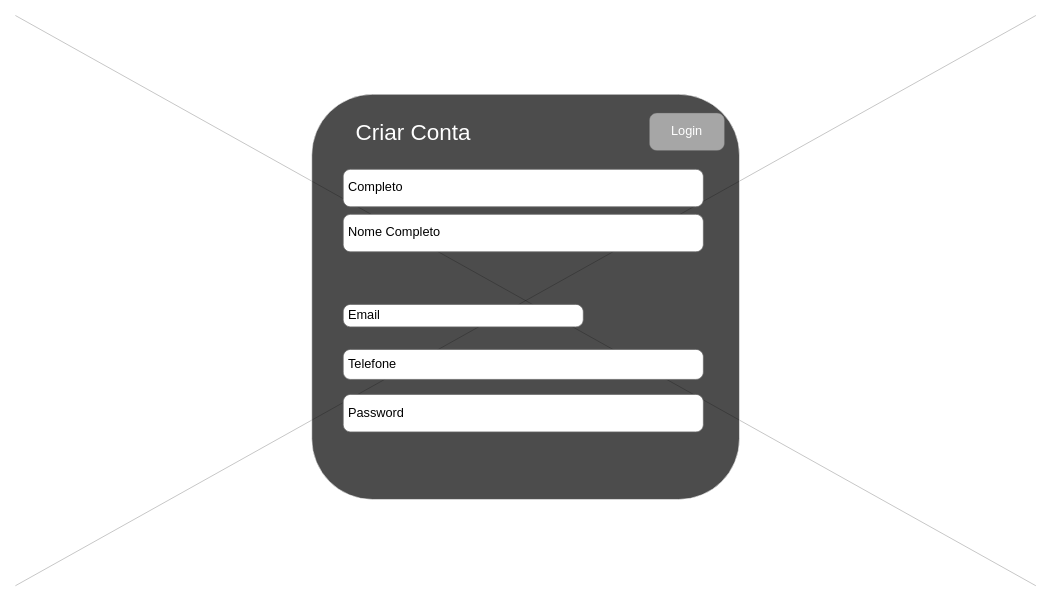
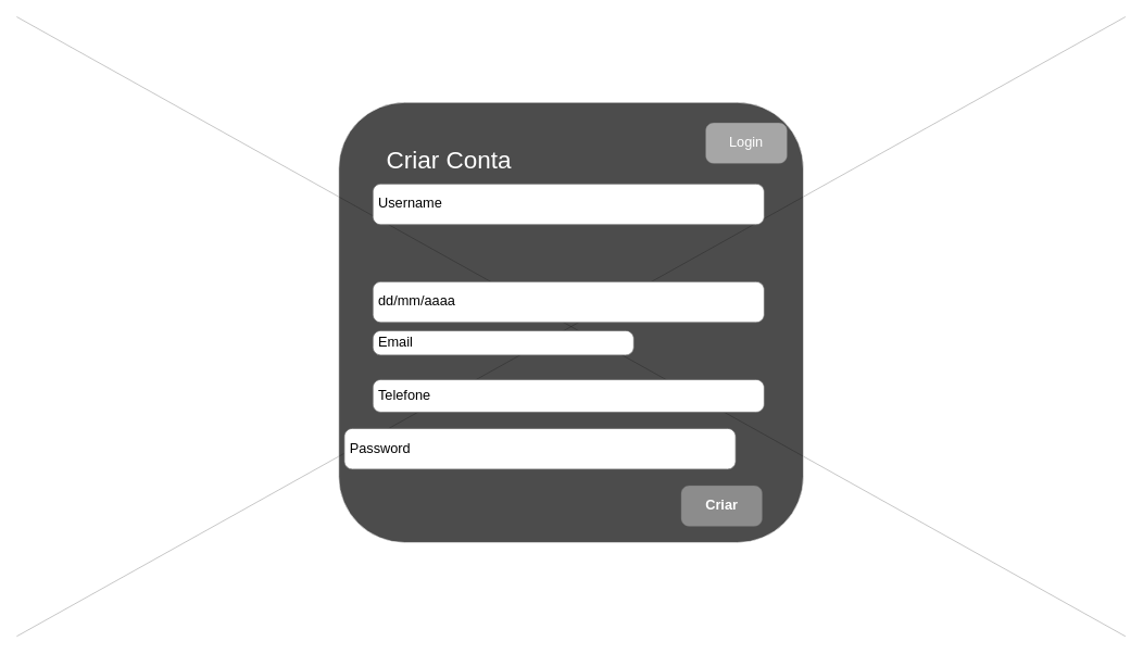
  <mxCell id="0" />
  <mxCell id="1" parent="0" />
  <mxCell id="2" value="" style="rounded=0;whiteSpace=wrap;html=1;fontColor=#000000;gradientColor=none;align=left;strokeColor=#FFFFFF;opacity=50;" parent="1" vertex="1"><mxGeometry x="20" y="20" width="1360" height="760" as="geometry" /></mxCell>
  <mxCell id="3" style="edgeStyle=none;rounded=0;orthogonalLoop=1;jettySize=auto;html=1;exitX=0;exitY=1;exitDx=0;exitDy=0;entryX=1;entryY=0;entryDx=0;entryDy=0;fontColor=#000000;endArrow=none;endFill=0;opacity=30;" parent="1" source="2" target="2" edge="1"><mxGeometry relative="1" as="geometry" /></mxCell>
  <mxCell id="4" style="rounded=0;orthogonalLoop=1;jettySize=auto;html=1;exitX=0;exitY=0;exitDx=0;exitDy=0;entryX=1;entryY=1;entryDx=0;entryDy=0;fontColor=#000000;endArrow=none;endFill=0;opacity=30;" parent="1" source="2" target="2" edge="1"><mxGeometry relative="1" as="geometry" /></mxCell>
  <mxCell id="5" value="" style="rounded=1;whiteSpace=wrap;html=1;strokeColor=#FFFFFF;gradientColor=none;fillColor=#000000;opacity=70;" parent="1" vertex="1"><mxGeometry x="415" y="125" width="570" height="540" as="geometry" /></mxCell>
- <mxCell id="6" value="&lt;font color=&quot;#ffffff&quot;&gt;&lt;span style=&quot;font-size: 30px&quot;&gt;Criar Conta&lt;/span&gt;&lt;/font&gt;" style="text;html=1;strokeColor=none;fillColor=none;align=center;verticalAlign=middle;whiteSpace=wrap;rounded=0;opacity=50;" parent="1" vertex="1"><mxGeometry x="464.5" y="165" width="170.5" height="20" as="geometry" /></mxCell>
+ <mxCell id="6" value="&lt;font color=&quot;#ffffff&quot;&gt;&lt;span style=&quot;font-size: 30px&quot;&gt;Criar Conta&lt;/span&gt;&lt;/font&gt;" style="text;html=1;strokeColor=none;fillColor=none;align=center;verticalAlign=middle;whiteSpace=wrap;rounded=0;opacity=50;" parent="1" vertex="1"><mxGeometry x="464.5" y="185" width="170.5" height="20" as="geometry" /></mxCell>
  <mxCell id="7" value="&lt;span style=&quot;font-weight: normal&quot;&gt;Login&lt;/span&gt;" style="strokeWidth=1;shadow=0;dashed=0;align=center;html=1;shape=mxgraph.mockup.buttons.button;strokeColor=#666666;fontColor=#ffffff;mainText=;buttonStyle=round;fontSize=17;fontStyle=1;whiteSpace=wrap;opacity=50;fillColor=#FFFFFF;" parent="1" vertex="1"><mxGeometry x="865" y="150" width="100" height="50" as="geometry" /></mxCell>
- <mxCell id="8" value="&lt;span style=&quot;font-weight: normal&quot;&gt;&amp;nbsp;Completo&lt;/span&gt;" style="strokeWidth=1;shadow=0;dashed=0;align=left;html=1;shape=mxgraph.mockup.buttons.button;strokeColor=#666666;mainText=;buttonStyle=round;fontSize=17;fontStyle=1;whiteSpace=wrap;fillColor=#FFFFFF;" parent="1" vertex="1"><mxGeometry x="456.87" y="225" width="480" height="50" as="geometry" /></mxCell>
- <mxCell id="9" value="&lt;span style=&quot;font-weight: normal&quot;&gt;&amp;nbsp;Nome Completo&lt;/span&gt;" style="strokeWidth=1;shadow=0;dashed=0;align=left;html=1;shape=mxgraph.mockup.buttons.button;strokeColor=#666666;mainText=;buttonStyle=round;fontSize=17;fontStyle=1;whiteSpace=wrap;fillColor=#FFFFFF;" parent="1" vertex="1"><mxGeometry x="456.87" y="285" width="480" height="50" as="geometry" /></mxCell>
- <mxCell id="11" value="&lt;span style=&quot;font-weight: normal&quot;&gt;&amp;nbsp;Password&lt;/span&gt;" style="strokeWidth=1;shadow=0;dashed=0;align=left;html=1;shape=mxgraph.mockup.buttons.button;strokeColor=#666666;mainText=;buttonStyle=round;fontSize=17;fontStyle=1;whiteSpace=wrap;fillColor=#FFFFFF;" vertex="1" parent="1"><mxGeometry x="456.87" y="525" width="480" height="50" as="geometry" /></mxCell>
+ <mxCell id="8" value="&lt;span style=&quot;font-weight: normal&quot;&gt;&amp;nbsp;Username&lt;/span&gt;" style="strokeWidth=1;shadow=0;dashed=0;align=left;html=1;shape=mxgraph.mockup.buttons.button;strokeColor=#666666;mainText=;buttonStyle=round;fontSize=17;fontStyle=1;whiteSpace=wrap;fillColor=#FFFFFF;" parent="1" vertex="1"><mxGeometry x="456.87" y="225" width="480" height="50" as="geometry" /></mxCell>
+ <mxCell id="10" value="Criar" style="strokeWidth=1;shadow=0;dashed=0;align=center;html=1;shape=mxgraph.mockup.buttons.button;strokeColor=#666666;fontColor=#ffffff;mainText=;buttonStyle=round;fontSize=17;fontStyle=1;whiteSpace=wrap;opacity=50;fillColor=#CCCCCC;" parent="1" vertex="1"><mxGeometry x="835" y="595" width="99.5" height="50" as="geometry" /></mxCell>
+ <mxCell id="11" value="&lt;span style=&quot;font-weight: normal&quot;&gt;&amp;nbsp;Password&lt;/span&gt;" style="strokeWidth=1;shadow=0;dashed=0;align=left;html=1;shape=mxgraph.mockup.buttons.button;strokeColor=#666666;mainText=;buttonStyle=round;fontSize=17;fontStyle=1;whiteSpace=wrap;fillColor=#FFFFFF;" vertex="1" parent="1"><mxGeometry x="421.87" y="525" width="480" height="50" as="geometry" /></mxCell>
+ <mxCell id="12" value="&lt;span style=&quot;font-weight: normal&quot;&gt;&amp;nbsp;dd/mm/aaaa&lt;/span&gt;" style="strokeWidth=1;shadow=0;dashed=0;align=left;html=1;shape=mxgraph.mockup.buttons.button;strokeColor=#666666;mainText=;buttonStyle=round;fontSize=17;fontStyle=1;whiteSpace=wrap;fillColor=#FFFFFF;" vertex="1" parent="1"><mxGeometry x="456.87" y="345" width="480" height="50" as="geometry" /></mxCell>
  <mxCell id="13" value="&lt;span style=&quot;font-weight: normal&quot;&gt;&amp;nbsp;Email&lt;/span&gt;" style="strokeWidth=1;shadow=0;dashed=0;align=left;html=1;shape=mxgraph.mockup.buttons.button;strokeColor=#666666;mainText=;buttonStyle=round;fontSize=17;fontStyle=1;whiteSpace=wrap;fillColor=#FFFFFF;" vertex="1" parent="1"><mxGeometry x="456.87" y="405" width="320" height="30" as="geometry" /></mxCell>
  <mxCell id="14" value="&lt;span style=&quot;font-weight: normal&quot;&gt;&amp;nbsp;Telefone&lt;/span&gt;" style="strokeWidth=1;shadow=0;dashed=0;align=left;html=1;shape=mxgraph.mockup.buttons.button;strokeColor=#666666;mainText=;buttonStyle=round;fontSize=17;fontStyle=1;whiteSpace=wrap;fillColor=#FFFFFF;" vertex="1" parent="1"><mxGeometry x="456.87" y="465" width="480" height="40" as="geometry" /></mxCell>
